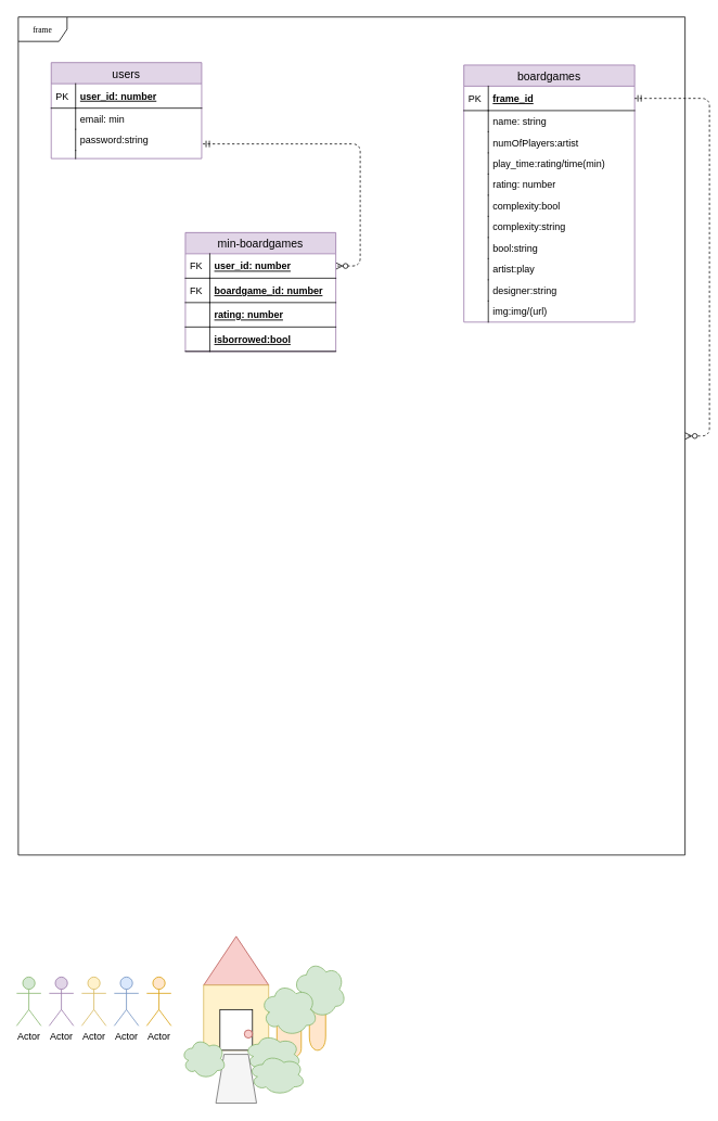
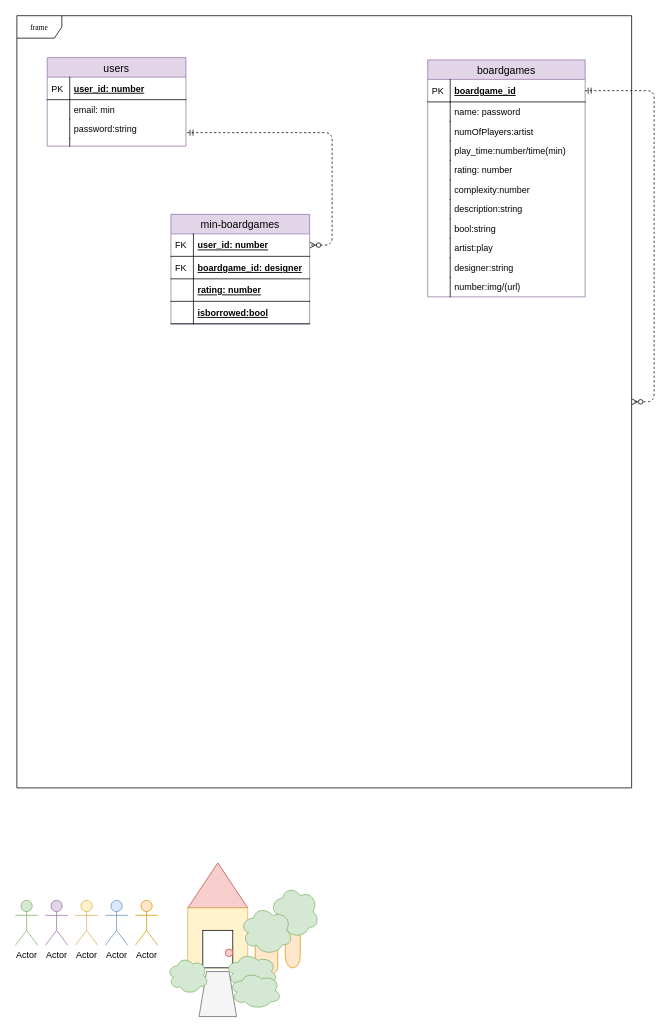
  <mxCell id="0" />
  <mxCell id="1" parent="0" />
  <mxCell id="2" value="" style="shape=cylinder;whiteSpace=wrap;html=1;boundedLbl=1;backgroundOutline=1;fillColor=#ffe6cc;strokeColor=#d79b00;" parent="1" vertex="1"><mxGeometry x="380" y="1205" width="20" height="85" as="geometry" /></mxCell>
  <mxCell id="3" value="frame" style="shape=umlFrame;whiteSpace=wrap;html=1;rounded=0;shadow=0;comic=0;labelBackgroundColor=none;strokeColor=#000000;strokeWidth=1;fillColor=#ffffff;fontFamily=Verdana;fontSize=10;fontColor=#000000;align=center;" parent="1" vertex="1"><mxGeometry x="22" y="20" width="820" height="1030" as="geometry" /></mxCell>
  <mxCell id="4" value="Actor" style="shape=umlActor;verticalLabelPosition=bottom;labelBackgroundColor=#ffffff;verticalAlign=top;html=1;outlineConnect=0;fillColor=#e1d5e7;strokeColor=#9673a6;" parent="1" vertex="1"><mxGeometry x="60" y="1200" width="30" height="60" as="geometry" /></mxCell>
  <mxCell id="5" value="Actor" style="shape=umlActor;verticalLabelPosition=bottom;labelBackgroundColor=#ffffff;verticalAlign=top;html=1;outlineConnect=0;fillColor=#d5e8d4;strokeColor=#82b366;" parent="1" vertex="1"><mxGeometry x="20" y="1200" width="30" height="60" as="geometry" /></mxCell>
  <mxCell id="6" value="Actor" style="shape=umlActor;verticalLabelPosition=bottom;labelBackgroundColor=#ffffff;verticalAlign=top;html=1;outlineConnect=0;fillColor=#fff2cc;strokeColor=#d6b656;" parent="1" vertex="1"><mxGeometry x="100" y="1200" width="30" height="60" as="geometry" /></mxCell>
  <mxCell id="7" value="Actor" style="shape=umlActor;verticalLabelPosition=bottom;labelBackgroundColor=#ffffff;verticalAlign=top;html=1;outlineConnect=0;fillColor=#dae8fc;strokeColor=#6c8ebf;" parent="1" vertex="1"><mxGeometry x="140" y="1200" width="30" height="60" as="geometry" /></mxCell>
  <mxCell id="8" value="Actor" style="shape=umlActor;verticalLabelPosition=bottom;labelBackgroundColor=#ffffff;verticalAlign=top;html=1;outlineConnect=0;fillColor=#ffe6cc;strokeColor=#d79b00;" parent="1" vertex="1"><mxGeometry x="180" y="1200" width="30" height="60" as="geometry" /></mxCell>
  <mxCell id="9" value="" style="triangle;whiteSpace=wrap;html=1;rotation=-90;fillColor=#f8cecc;strokeColor=#b85450;" parent="1" vertex="1"><mxGeometry x="260" y="1140" width="60" height="80" as="geometry" /></mxCell>
  <mxCell id="10" value="" style="whiteSpace=wrap;html=1;aspect=fixed;direction=west;fillColor=#fff2cc;strokeColor=#d6b656;" parent="1" vertex="1"><mxGeometry x="250" y="1210" width="80" height="80" as="geometry" /></mxCell>
  <mxCell id="11" value="" style="rounded=0;whiteSpace=wrap;html=1;" parent="1" vertex="1"><mxGeometry x="270" y="1240" width="40" height="50" as="geometry" /></mxCell>
  <mxCell id="12" value="" style="ellipse;whiteSpace=wrap;html=1;aspect=fixed;fillColor=#f8cecc;strokeColor=#b85450;" parent="1" vertex="1"><mxGeometry x="300" y="1265" width="10" height="10" as="geometry" /></mxCell>
  <mxCell id="13" value="" style="shape=cylinder;whiteSpace=wrap;html=1;boundedLbl=1;backgroundOutline=1;fillColor=#ffe6cc;strokeColor=#d79b00;" parent="1" vertex="1"><mxGeometry x="340" y="1240" width="30" height="60" as="geometry" /></mxCell>
  <mxCell id="14" value="" style="ellipse;shape=cloud;whiteSpace=wrap;html=1;fillColor=#d5e8d4;strokeColor=#82b366;" parent="1" vertex="1"><mxGeometry x="300" y="1270" width="70" height="50" as="geometry" /></mxCell>
  <mxCell id="15" value="" style="shape=trapezoid;perimeter=trapezoidPerimeter;whiteSpace=wrap;html=1;fillColor=#f5f5f5;strokeColor=#666666;fontColor=#333333;" parent="1" vertex="1"><mxGeometry x="265" y="1295" width="50" height="60" as="geometry" /></mxCell>
  <mxCell id="16" value="" style="ellipse;shape=cloud;whiteSpace=wrap;html=1;fillColor=#d5e8d4;strokeColor=#82b366;" parent="1" vertex="1"><mxGeometry x="305" y="1295" width="70" height="50" as="geometry" /></mxCell>
  <mxCell id="17" value="" style="ellipse;shape=cloud;whiteSpace=wrap;html=1;fillColor=#d5e8d4;strokeColor=#82b366;" parent="1" vertex="1"><mxGeometry x="222.5" y="1275" width="55" height="50" as="geometry" /></mxCell>
  <mxCell id="18" value="" style="ellipse;shape=cloud;whiteSpace=wrap;html=1;fillColor=#d5e8d4;strokeColor=#82b366;" parent="1" vertex="1"><mxGeometry x="360" y="1180" width="65" height="70" as="geometry" /></mxCell>
  <mxCell id="19" value="" style="ellipse;shape=cloud;whiteSpace=wrap;html=1;fillColor=#d5e8d4;strokeColor=#82b366;" parent="1" vertex="1"><mxGeometry x="320" y="1207.5" width="70" height="65" as="geometry" /></mxCell>
  <mxCell id="20" value="users" style="swimlane;fontStyle=0;childLayout=stackLayout;horizontal=1;startSize=26;fillColor=#e1d5e7;horizontalStack=0;resizeParent=1;resizeParentMax=0;resizeLast=0;collapsible=1;marginBottom=0;swimlaneFillColor=#ffffff;align=center;fontSize=14;strokeColor=#9673a6;" parent="1" vertex="1"><mxGeometry x="62.5" y="76" width="185" height="118" as="geometry" /></mxCell>
  <mxCell id="21" value="user_id: number" style="shape=partialRectangle;top=0;left=0;right=0;bottom=1;align=left;verticalAlign=middle;fillColor=none;spacingLeft=34;spacingRight=4;overflow=hidden;rotatable=0;points=[[0,0.5],[1,0.5]];portConstraint=eastwest;dropTarget=0;fontStyle=5;fontSize=12;" parent="20" vertex="1"><mxGeometry y="26" width="185" height="30" as="geometry" /></mxCell>
  <mxCell id="22" value="PK" style="shape=partialRectangle;top=0;left=0;bottom=0;fillColor=none;align=left;verticalAlign=middle;spacingLeft=4;spacingRight=4;overflow=hidden;rotatable=0;points=[];portConstraint=eastwest;part=1;fontSize=12;" parent="21" vertex="1" connectable="0"><mxGeometry width="30" height="30" as="geometry" /></mxCell>
  <mxCell id="23" value="email: min" style="shape=partialRectangle;top=0;left=0;right=0;bottom=0;align=left;verticalAlign=top;fillColor=none;spacingLeft=34;spacingRight=4;overflow=hidden;rotatable=0;points=[[0,0.5],[1,0.5]];portConstraint=eastwest;dropTarget=0;fontSize=12;" parent="20" vertex="1"><mxGeometry y="56" width="185" height="26" as="geometry" /></mxCell>
  <mxCell id="24" value="" style="shape=partialRectangle;top=0;left=0;bottom=0;fillColor=none;align=left;verticalAlign=top;spacingLeft=4;spacingRight=4;overflow=hidden;rotatable=0;points=[];portConstraint=eastwest;part=1;fontSize=12;" parent="23" vertex="1" connectable="0"><mxGeometry width="30" height="26" as="geometry" /></mxCell>
  <mxCell id="25" value="password:string" style="shape=partialRectangle;top=0;left=0;right=0;bottom=0;align=left;verticalAlign=top;fillColor=none;spacingLeft=34;spacingRight=4;overflow=hidden;rotatable=0;points=[[0,0.5],[1,0.5]];portConstraint=eastwest;dropTarget=0;fontSize=12;" parent="20" vertex="1"><mxGeometry y="82" width="185" height="26" as="geometry" /></mxCell>
  <mxCell id="26" value="" style="shape=partialRectangle;top=0;left=0;bottom=0;fillColor=none;align=left;verticalAlign=top;spacingLeft=4;spacingRight=4;overflow=hidden;rotatable=0;points=[];portConstraint=eastwest;part=1;fontSize=12;" parent="25" vertex="1" connectable="0"><mxGeometry width="30" height="26" as="geometry" /></mxCell>
  <mxCell id="27" value="" style="shape=partialRectangle;top=0;left=0;right=0;bottom=0;align=left;verticalAlign=top;fillColor=none;spacingLeft=34;spacingRight=4;overflow=hidden;rotatable=0;points=[[0,0.5],[1,0.5]];portConstraint=eastwest;dropTarget=0;fontSize=12;" parent="20" vertex="1"><mxGeometry y="108" width="185" height="10" as="geometry" /></mxCell>
  <mxCell id="28" value="" style="shape=partialRectangle;top=0;left=0;bottom=0;fillColor=none;align=left;verticalAlign=top;spacingLeft=4;spacingRight=4;overflow=hidden;rotatable=0;points=[];portConstraint=eastwest;part=1;fontSize=12;" parent="27" vertex="1" connectable="0"><mxGeometry width="30" height="10" as="geometry" /></mxCell>
  <mxCell id="29" value="boardgames" style="swimlane;fontStyle=0;childLayout=stackLayout;horizontal=1;startSize=26;fillColor=#e1d5e7;horizontalStack=0;resizeParent=1;resizeParentMax=0;resizeLast=0;collapsible=1;marginBottom=0;swimlaneFillColor=#ffffff;align=center;fontSize=14;strokeColor=#9673a6;" parent="1" vertex="1"><mxGeometry x="570" y="79" width="210" height="316" as="geometry" /></mxCell>
- <mxCell id="30" value="frame_id" style="shape=partialRectangle;top=0;left=0;right=0;bottom=1;align=left;verticalAlign=middle;fillColor=none;spacingLeft=34;spacingRight=4;overflow=hidden;rotatable=0;points=[[0,0.5],[1,0.5]];portConstraint=eastwest;dropTarget=0;fontStyle=5;fontSize=12;" parent="29" vertex="1"><mxGeometry y="26" width="210" height="30" as="geometry" /></mxCell>
+ <mxCell id="30" value="boardgame_id" style="shape=partialRectangle;top=0;left=0;right=0;bottom=1;align=left;verticalAlign=middle;fillColor=none;spacingLeft=34;spacingRight=4;overflow=hidden;rotatable=0;points=[[0,0.5],[1,0.5]];portConstraint=eastwest;dropTarget=0;fontStyle=5;fontSize=12;" parent="29" vertex="1"><mxGeometry y="26" width="210" height="30" as="geometry" /></mxCell>
  <mxCell id="31" value="PK" style="shape=partialRectangle;top=0;left=0;bottom=0;fillColor=none;align=left;verticalAlign=middle;spacingLeft=4;spacingRight=4;overflow=hidden;rotatable=0;points=[];portConstraint=eastwest;part=1;fontSize=12;" parent="30" vertex="1" connectable="0"><mxGeometry width="30" height="30" as="geometry" /></mxCell>
- <mxCell id="32" value="name: string" style="shape=partialRectangle;top=0;left=0;right=0;bottom=0;align=left;verticalAlign=top;fillColor=none;spacingLeft=34;spacingRight=4;overflow=hidden;rotatable=0;points=[[0,0.5],[1,0.5]];portConstraint=eastwest;dropTarget=0;fontSize=12;" parent="29" vertex="1"><mxGeometry y="56" width="210" height="26" as="geometry" /></mxCell>
+ <mxCell id="32" value="name: password" style="shape=partialRectangle;top=0;left=0;right=0;bottom=0;align=left;verticalAlign=top;fillColor=none;spacingLeft=34;spacingRight=4;overflow=hidden;rotatable=0;points=[[0,0.5],[1,0.5]];portConstraint=eastwest;dropTarget=0;fontSize=12;" parent="29" vertex="1"><mxGeometry y="56" width="210" height="26" as="geometry" /></mxCell>
  <mxCell id="33" value="" style="shape=partialRectangle;top=0;left=0;bottom=0;fillColor=none;align=left;verticalAlign=top;spacingLeft=4;spacingRight=4;overflow=hidden;rotatable=0;points=[];portConstraint=eastwest;part=1;fontSize=12;" parent="32" vertex="1" connectable="0"><mxGeometry width="30" height="26" as="geometry" /></mxCell>
  <mxCell id="34" value="numOfPlayers:artist" style="shape=partialRectangle;top=0;left=0;right=0;bottom=0;align=left;verticalAlign=top;fillColor=none;spacingLeft=34;spacingRight=4;overflow=hidden;rotatable=0;points=[[0,0.5],[1,0.5]];portConstraint=eastwest;dropTarget=0;fontSize=12;" parent="29" vertex="1"><mxGeometry y="82" width="210" height="26" as="geometry" /></mxCell>
  <mxCell id="35" value="" style="shape=partialRectangle;top=0;left=0;bottom=0;fillColor=none;align=left;verticalAlign=top;spacingLeft=4;spacingRight=4;overflow=hidden;rotatable=0;points=[];portConstraint=eastwest;part=1;fontSize=12;" parent="34" vertex="1" connectable="0"><mxGeometry width="30" height="26" as="geometry" /></mxCell>
- <mxCell id="36" value="play_time:rating/time(min)" style="shape=partialRectangle;top=0;left=0;right=0;bottom=0;align=left;verticalAlign=top;fillColor=none;spacingLeft=34;spacingRight=4;overflow=hidden;rotatable=0;points=[[0,0.5],[1,0.5]];portConstraint=eastwest;dropTarget=0;fontSize=12;" parent="29" vertex="1"><mxGeometry y="108" width="210" height="26" as="geometry" /></mxCell>
+ <mxCell id="36" value="play_time:number/time(min)" style="shape=partialRectangle;top=0;left=0;right=0;bottom=0;align=left;verticalAlign=top;fillColor=none;spacingLeft=34;spacingRight=4;overflow=hidden;rotatable=0;points=[[0,0.5],[1,0.5]];portConstraint=eastwest;dropTarget=0;fontSize=12;" parent="29" vertex="1"><mxGeometry y="108" width="210" height="26" as="geometry" /></mxCell>
  <mxCell id="37" value="" style="shape=partialRectangle;top=0;left=0;bottom=0;fillColor=none;align=left;verticalAlign=top;spacingLeft=4;spacingRight=4;overflow=hidden;rotatable=0;points=[];portConstraint=eastwest;part=1;fontSize=12;" parent="36" vertex="1" connectable="0"><mxGeometry width="30" height="26" as="geometry" /></mxCell>
  <mxCell id="38" value="rating: number" style="shape=partialRectangle;top=0;left=0;right=0;bottom=0;align=left;verticalAlign=top;fillColor=none;spacingLeft=34;spacingRight=4;overflow=hidden;rotatable=0;points=[[0,0.5],[1,0.5]];portConstraint=eastwest;dropTarget=0;fontSize=12;" parent="29" vertex="1"><mxGeometry y="134" width="210" height="26" as="geometry" /></mxCell>
  <mxCell id="39" value="" style="shape=partialRectangle;top=0;left=0;bottom=0;fillColor=none;align=left;verticalAlign=top;spacingLeft=4;spacingRight=4;overflow=hidden;rotatable=0;points=[];portConstraint=eastwest;part=1;fontSize=12;" parent="38" vertex="1" connectable="0"><mxGeometry width="30" height="26" as="geometry" /></mxCell>
- <mxCell id="40" value="complexity:bool" style="shape=partialRectangle;top=0;left=0;right=0;bottom=0;align=left;verticalAlign=top;fillColor=none;spacingLeft=34;spacingRight=4;overflow=hidden;rotatable=0;points=[[0,0.5],[1,0.5]];portConstraint=eastwest;dropTarget=0;fontSize=12;" parent="29" vertex="1"><mxGeometry y="160" width="210" height="26" as="geometry" /></mxCell>
+ <mxCell id="40" value="complexity:number" style="shape=partialRectangle;top=0;left=0;right=0;bottom=0;align=left;verticalAlign=top;fillColor=none;spacingLeft=34;spacingRight=4;overflow=hidden;rotatable=0;points=[[0,0.5],[1,0.5]];portConstraint=eastwest;dropTarget=0;fontSize=12;" parent="29" vertex="1"><mxGeometry y="160" width="210" height="26" as="geometry" /></mxCell>
  <mxCell id="41" value="" style="shape=partialRectangle;top=0;left=0;bottom=0;fillColor=none;align=left;verticalAlign=top;spacingLeft=4;spacingRight=4;overflow=hidden;rotatable=0;points=[];portConstraint=eastwest;part=1;fontSize=12;" parent="40" vertex="1" connectable="0"><mxGeometry width="30" height="26" as="geometry" /></mxCell>
- <mxCell id="42" value="complexity:string" style="shape=partialRectangle;top=0;left=0;right=0;bottom=0;align=left;verticalAlign=top;fillColor=none;spacingLeft=34;spacingRight=4;overflow=hidden;rotatable=0;points=[[0,0.5],[1,0.5]];portConstraint=eastwest;dropTarget=0;fontSize=12;" parent="29" vertex="1"><mxGeometry y="186" width="210" height="26" as="geometry" /></mxCell>
+ <mxCell id="42" value="description:string" style="shape=partialRectangle;top=0;left=0;right=0;bottom=0;align=left;verticalAlign=top;fillColor=none;spacingLeft=34;spacingRight=4;overflow=hidden;rotatable=0;points=[[0,0.5],[1,0.5]];portConstraint=eastwest;dropTarget=0;fontSize=12;" parent="29" vertex="1"><mxGeometry y="186" width="210" height="26" as="geometry" /></mxCell>
  <mxCell id="43" value="" style="shape=partialRectangle;top=0;left=0;bottom=0;fillColor=none;align=left;verticalAlign=top;spacingLeft=4;spacingRight=4;overflow=hidden;rotatable=0;points=[];portConstraint=eastwest;part=1;fontSize=12;" parent="42" vertex="1" connectable="0"><mxGeometry width="30" height="26" as="geometry" /></mxCell>
  <mxCell id="44" value="bool:string" style="shape=partialRectangle;top=0;left=0;right=0;bottom=0;align=left;verticalAlign=top;fillColor=none;spacingLeft=34;spacingRight=4;overflow=hidden;rotatable=0;points=[[0,0.5],[1,0.5]];portConstraint=eastwest;dropTarget=0;fontSize=12;" parent="29" vertex="1"><mxGeometry y="212" width="210" height="26" as="geometry" /></mxCell>
  <mxCell id="45" value="" style="shape=partialRectangle;top=0;left=0;bottom=0;fillColor=none;align=left;verticalAlign=top;spacingLeft=4;spacingRight=4;overflow=hidden;rotatable=0;points=[];portConstraint=eastwest;part=1;fontSize=12;" parent="44" vertex="1" connectable="0"><mxGeometry width="30" height="26" as="geometry" /></mxCell>
  <mxCell id="46" value="artist:play" style="shape=partialRectangle;top=0;left=0;right=0;bottom=0;align=left;verticalAlign=top;fillColor=none;spacingLeft=34;spacingRight=4;overflow=hidden;rotatable=0;points=[[0,0.5],[1,0.5]];portConstraint=eastwest;dropTarget=0;fontSize=12;" parent="29" vertex="1"><mxGeometry y="238" width="210" height="26" as="geometry" /></mxCell>
  <mxCell id="47" value="" style="shape=partialRectangle;top=0;left=0;bottom=0;fillColor=none;align=left;verticalAlign=top;spacingLeft=4;spacingRight=4;overflow=hidden;rotatable=0;points=[];portConstraint=eastwest;part=1;fontSize=12;" parent="46" vertex="1" connectable="0"><mxGeometry width="30" height="26" as="geometry" /></mxCell>
  <mxCell id="48" value="designer:string" style="shape=partialRectangle;top=0;left=0;right=0;bottom=0;align=left;verticalAlign=top;fillColor=none;spacingLeft=34;spacingRight=4;overflow=hidden;rotatable=0;points=[[0,0.5],[1,0.5]];portConstraint=eastwest;dropTarget=0;fontSize=12;" parent="29" vertex="1"><mxGeometry y="264" width="210" height="26" as="geometry" /></mxCell>
  <mxCell id="49" value="" style="shape=partialRectangle;top=0;left=0;bottom=0;fillColor=none;align=left;verticalAlign=top;spacingLeft=4;spacingRight=4;overflow=hidden;rotatable=0;points=[];portConstraint=eastwest;part=1;fontSize=12;" parent="48" vertex="1" connectable="0"><mxGeometry width="30" height="26" as="geometry" /></mxCell>
- <mxCell id="50" value="img:img/(url)" style="shape=partialRectangle;top=0;left=0;right=0;bottom=0;align=left;verticalAlign=top;fillColor=none;spacingLeft=34;spacingRight=4;overflow=hidden;rotatable=0;points=[[0,0.5],[1,0.5]];portConstraint=eastwest;dropTarget=0;fontSize=12;" parent="29" vertex="1"><mxGeometry y="290" width="210" height="26" as="geometry" /></mxCell>
+ <mxCell id="50" value="number:img/(url)" style="shape=partialRectangle;top=0;left=0;right=0;bottom=0;align=left;verticalAlign=top;fillColor=none;spacingLeft=34;spacingRight=4;overflow=hidden;rotatable=0;points=[[0,0.5],[1,0.5]];portConstraint=eastwest;dropTarget=0;fontSize=12;" parent="29" vertex="1"><mxGeometry y="290" width="210" height="26" as="geometry" /></mxCell>
  <mxCell id="51" value="" style="shape=partialRectangle;top=0;left=0;bottom=0;fillColor=none;align=left;verticalAlign=top;spacingLeft=4;spacingRight=4;overflow=hidden;rotatable=0;points=[];portConstraint=eastwest;part=1;fontSize=12;" parent="50" vertex="1" connectable="0"><mxGeometry width="30" height="26" as="geometry" /></mxCell>
  <mxCell id="52" value="" style="edgeStyle=entityRelationEdgeStyle;fontSize=12;html=1;endArrow=ERzeroToMany;startArrow=ERmandOne;dashed=1;exitX=1.008;exitY=-0.8;exitDx=0;exitDy=0;exitPerimeter=0;" parent="1" source="27" target="54" edge="1"><mxGeometry width="100" height="100" relative="1" as="geometry"><mxPoint x="263" y="240" as="sourcePoint" /><mxPoint x="300" y="410" as="targetPoint" /></mxGeometry></mxCell>
  <mxCell id="53" value="min-boardgames" style="swimlane;fontStyle=0;childLayout=stackLayout;horizontal=1;startSize=26;fillColor=#e1d5e7;horizontalStack=0;resizeParent=1;resizeParentMax=0;resizeLast=0;collapsible=1;marginBottom=0;swimlaneFillColor=#ffffff;align=center;fontSize=14;strokeColor=#9673a6;" parent="1" vertex="1"><mxGeometry x="227.5" y="285" width="185" height="146" as="geometry" /></mxCell>
  <mxCell id="54" value="user_id: number" style="shape=partialRectangle;top=0;left=0;right=0;bottom=1;align=left;verticalAlign=middle;fillColor=none;spacingLeft=34;spacingRight=4;overflow=hidden;rotatable=0;points=[[0,0.5],[1,0.5]];portConstraint=eastwest;dropTarget=0;fontStyle=5;fontSize=12;" parent="53" vertex="1"><mxGeometry y="26" width="185" height="30" as="geometry" /></mxCell>
  <mxCell id="55" value="FK" style="shape=partialRectangle;top=0;left=0;bottom=0;fillColor=none;align=left;verticalAlign=middle;spacingLeft=4;spacingRight=4;overflow=hidden;rotatable=0;points=[];portConstraint=eastwest;part=1;fontSize=12;" parent="54" vertex="1" connectable="0"><mxGeometry width="30" height="30" as="geometry" /></mxCell>
- <mxCell id="56" value="boardgame_id: number" style="shape=partialRectangle;top=0;left=0;right=0;bottom=1;align=left;verticalAlign=middle;fillColor=none;spacingLeft=34;spacingRight=4;overflow=hidden;rotatable=0;points=[[0,0.5],[1,0.5]];portConstraint=eastwest;dropTarget=0;fontStyle=5;fontSize=12;" parent="53" vertex="1"><mxGeometry y="56" width="185" height="30" as="geometry" /></mxCell>
+ <mxCell id="56" value="boardgame_id: designer" style="shape=partialRectangle;top=0;left=0;right=0;bottom=1;align=left;verticalAlign=middle;fillColor=none;spacingLeft=34;spacingRight=4;overflow=hidden;rotatable=0;points=[[0,0.5],[1,0.5]];portConstraint=eastwest;dropTarget=0;fontStyle=5;fontSize=12;" parent="53" vertex="1"><mxGeometry y="56" width="185" height="30" as="geometry" /></mxCell>
  <mxCell id="57" value="FK" style="shape=partialRectangle;top=0;left=0;bottom=0;fillColor=none;align=left;verticalAlign=middle;spacingLeft=4;spacingRight=4;overflow=hidden;rotatable=0;points=[];portConstraint=eastwest;part=1;fontSize=12;" parent="56" vertex="1" connectable="0"><mxGeometry width="30" height="30" as="geometry" /></mxCell>
  <mxCell id="58" value="rating: number" style="shape=partialRectangle;top=0;left=0;right=0;bottom=1;align=left;verticalAlign=middle;fillColor=none;spacingLeft=34;spacingRight=4;overflow=hidden;rotatable=0;points=[[0,0.5],[1,0.5]];portConstraint=eastwest;dropTarget=0;fontStyle=5;fontSize=12;" parent="53" vertex="1"><mxGeometry y="86" width="185" height="30" as="geometry" /></mxCell>
  <mxCell id="59" value="" style="shape=partialRectangle;top=0;left=0;bottom=0;fillColor=none;align=left;verticalAlign=middle;spacingLeft=4;spacingRight=4;overflow=hidden;rotatable=0;points=[];portConstraint=eastwest;part=1;fontSize=12;" parent="58" vertex="1" connectable="0"><mxGeometry width="30" height="30" as="geometry" /></mxCell>
  <mxCell id="60" value="isborrowed:bool" style="shape=partialRectangle;top=0;left=0;right=0;bottom=1;align=left;verticalAlign=middle;fillColor=none;spacingLeft=34;spacingRight=4;overflow=hidden;rotatable=0;points=[[0,0.5],[1,0.5]];portConstraint=eastwest;dropTarget=0;fontStyle=5;fontSize=12;" vertex="1" parent="53"><mxGeometry y="116" width="185" height="30" as="geometry" /></mxCell>
  <mxCell id="61" value="" style="shape=partialRectangle;top=0;left=0;bottom=0;fillColor=none;align=left;verticalAlign=middle;spacingLeft=4;spacingRight=4;overflow=hidden;rotatable=0;points=[];portConstraint=eastwest;part=1;fontSize=12;" vertex="1" connectable="0" parent="60"><mxGeometry width="30" height="30" as="geometry" /></mxCell>
  <mxCell id="62" value="" style="edgeStyle=entityRelationEdgeStyle;fontSize=12;html=1;endArrow=ERzeroToMany;startArrow=ERmandOne;dashed=1;" parent="1" source="30" target="3" edge="1"><mxGeometry width="100" height="100" relative="1" as="geometry"><mxPoint x="501.676" y="157.294" as="sourcePoint" /><mxPoint x="492.265" y="369.059" as="targetPoint" /></mxGeometry></mxCell>
